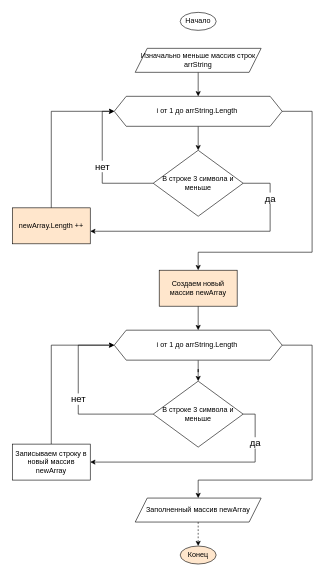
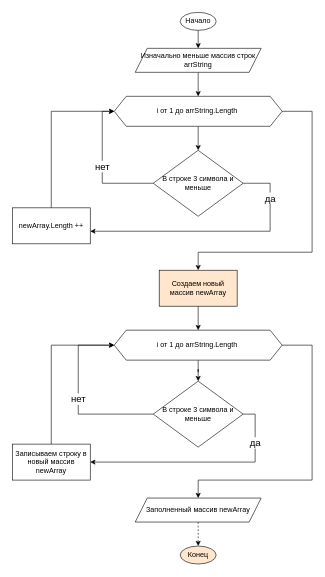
  <mxCell id="0" />
  <mxCell id="1" parent="0" />
  <mxCell id="2" value="Начало" style="ellipse;whiteSpace=wrap;html=1;" vertex="1" parent="1"><mxGeometry x="300" y="20" width="60" height="30" as="geometry" /></mxCell>
  <mxCell id="3" value="" style="edgeStyle=orthogonalEdgeStyle;rounded=0;orthogonalLoop=1;jettySize=auto;html=1;" edge="1" parent="1" source="4" target="7"><mxGeometry relative="1" as="geometry" /></mxCell>
  <mxCell id="4" value="Изначально меньше массив строк arrString" style="shape=parallelogram;perimeter=parallelogramPerimeter;whiteSpace=wrap;html=1;fixedSize=1;" vertex="1" parent="1"><mxGeometry x="225" y="80" width="210" height="40" as="geometry" /></mxCell>
  <mxCell id="5" value="" style="edgeStyle=orthogonalEdgeStyle;rounded=0;orthogonalLoop=1;jettySize=auto;html=1;" edge="1" parent="1" source="7" target="10"><mxGeometry relative="1" as="geometry" /></mxCell>
  <mxCell id="6" style="edgeStyle=orthogonalEdgeStyle;rounded=0;orthogonalLoop=1;jettySize=auto;html=1;entryX=0.5;entryY=0;entryDx=0;entryDy=0;fontSize=16;" edge="1" parent="1" source="7" target="12"><mxGeometry relative="1" as="geometry"><Array as="points"><mxPoint x="520" y="185" /><mxPoint x="520" y="420" /><mxPoint x="330" y="420" /></Array></mxGeometry></mxCell>
  <mxCell id="7" value="i от 1 до arrString.Length&amp;nbsp;" style="shape=hexagon;perimeter=hexagonPerimeter2;whiteSpace=wrap;html=1;fixedSize=1;" vertex="1" parent="1"><mxGeometry x="190" y="160" width="280" height="50" as="geometry" /></mxCell>
  <mxCell id="8" value="да" style="edgeStyle=orthogonalEdgeStyle;rounded=0;orthogonalLoop=1;jettySize=auto;html=1;entryX=1;entryY=0.65;entryDx=0;entryDy=0;entryPerimeter=0;exitX=1;exitY=0.5;exitDx=0;exitDy=0;fontSize=16;" edge="1" parent="1" source="10" target="20"><mxGeometry x="-0.671" relative="1" as="geometry"><Array as="points"><mxPoint x="450" y="305" /><mxPoint x="450" y="385" /></Array><mxPoint as="offset" /></mxGeometry></mxCell>
  <mxCell id="9" value="нет" style="edgeStyle=orthogonalEdgeStyle;rounded=0;orthogonalLoop=1;jettySize=auto;html=1;entryX=0;entryY=0.5;entryDx=0;entryDy=0;fontSize=16;exitX=0;exitY=0.5;exitDx=0;exitDy=0;" edge="1" parent="1" source="10" target="7"><mxGeometry relative="1" as="geometry" /></mxCell>
  <mxCell id="10" value="В строке 3 символа и меньше" style="rhombus;whiteSpace=wrap;html=1;" vertex="1" parent="1"><mxGeometry x="255" y="250" width="150" height="110" as="geometry" /></mxCell>
  <mxCell id="11" style="edgeStyle=orthogonalEdgeStyle;rounded=0;orthogonalLoop=1;jettySize=auto;html=1;entryX=0.5;entryY=0;entryDx=0;entryDy=0;fontSize=16;" edge="1" parent="1" source="12" target="15"><mxGeometry relative="1" as="geometry" /></mxCell>
  <mxCell id="12" value="Создаем новый массив newArray" style="rounded=0;whiteSpace=wrap;html=1;fillColor=#ffe6cc;" vertex="1" parent="1"><mxGeometry x="265" y="450" width="130" height="60" as="geometry" /></mxCell>
  <mxCell id="13" value="" style="edgeStyle=orthogonalEdgeStyle;rounded=0;orthogonalLoop=1;jettySize=auto;html=1;fontSize=16;" edge="1" parent="1" source="15" target="18"><mxGeometry relative="1" as="geometry" /></mxCell>
  <mxCell id="14" style="edgeStyle=orthogonalEdgeStyle;rounded=0;orthogonalLoop=1;jettySize=auto;html=1;fontSize=16;exitX=1;exitY=0.5;exitDx=0;exitDy=0;entryX=0.5;entryY=0;entryDx=0;entryDy=0;" edge="1" parent="1" source="15" target="24"><mxGeometry relative="1" as="geometry"><mxPoint x="330" y="770" as="targetPoint" /><Array as="points"><mxPoint x="520" y="575" /><mxPoint x="520" y="800" /><mxPoint x="330" y="800" /></Array></mxGeometry></mxCell>
  <mxCell id="15" value="i от 1 до arrString.Length&amp;nbsp;" style="shape=hexagon;perimeter=hexagonPerimeter2;whiteSpace=wrap;html=1;fixedSize=1;" vertex="1" parent="1"><mxGeometry x="190" y="550" width="280" height="50" as="geometry" /></mxCell>
  <mxCell id="16" value="да" style="edgeStyle=orthogonalEdgeStyle;rounded=0;orthogonalLoop=1;jettySize=auto;html=1;fontSize=16;exitX=1;exitY=0.5;exitDx=0;exitDy=0;entryX=1;entryY=0.5;entryDx=0;entryDy=0;" edge="1" parent="1" source="18" target="22"><mxGeometry x="-0.639" relative="1" as="geometry"><mxPoint x="140" y="770" as="targetPoint" /><Array as="points"><mxPoint x="425" y="690" /><mxPoint x="425" y="770" /></Array><mxPoint as="offset" /></mxGeometry></mxCell>
  <mxCell id="17" value="нет" style="edgeStyle=orthogonalEdgeStyle;rounded=0;orthogonalLoop=1;jettySize=auto;html=1;entryX=0;entryY=0.5;entryDx=0;entryDy=0;fontSize=16;exitX=0;exitY=0.5;exitDx=0;exitDy=0;" edge="1" parent="1" source="18" target="15"><mxGeometry relative="1" as="geometry"><Array as="points"><mxPoint x="130" y="690" /><mxPoint x="130" y="575" /></Array></mxGeometry></mxCell>
  <mxCell id="18" value="В строке 3 символа и меньше" style="rhombus;whiteSpace=wrap;html=1;" vertex="1" parent="1"><mxGeometry x="255" y="635" width="150" height="110" as="geometry" /></mxCell>
  <mxCell id="19" style="edgeStyle=orthogonalEdgeStyle;rounded=0;orthogonalLoop=1;jettySize=auto;html=1;entryX=0;entryY=0.5;entryDx=0;entryDy=0;fontSize=16;exitX=0.5;exitY=0;exitDx=0;exitDy=0;" edge="1" parent="1" source="20" target="7"><mxGeometry relative="1" as="geometry" /></mxCell>
- <mxCell id="20" value="newArray.Length ++" style="rounded=0;whiteSpace=wrap;html=1;fillColor=#ffe6cc;" vertex="1" parent="1"><mxGeometry x="20" y="346" width="130" height="60" as="geometry" /></mxCell>
+ <mxCell id="20" value="newArray.Length ++" style="rounded=0;whiteSpace=wrap;html=1;" vertex="1" parent="1"><mxGeometry x="20" y="346" width="130" height="60" as="geometry" /></mxCell>
  <mxCell id="21" style="edgeStyle=orthogonalEdgeStyle;rounded=0;orthogonalLoop=1;jettySize=auto;html=1;entryX=0;entryY=0.5;entryDx=0;entryDy=0;fontSize=16;exitX=0.5;exitY=0;exitDx=0;exitDy=0;" edge="1" parent="1" source="22" target="15"><mxGeometry relative="1" as="geometry" /></mxCell>
  <mxCell id="22" value="Записываем строку в новый массив newArray" style="rounded=0;whiteSpace=wrap;html=1;" vertex="1" parent="1"><mxGeometry x="20" y="740" width="130" height="60" as="geometry" /></mxCell>
  <mxCell id="23" style="edgeStyle=orthogonalEdgeStyle;rounded=0;orthogonalLoop=1;jettySize=auto;html=1;entryX=0.5;entryY=0;entryDx=0;entryDy=0;fontSize=16;dashed=1;" edge="1" parent="1" source="24" target="25"><mxGeometry relative="1" as="geometry" /></mxCell>
  <mxCell id="24" value="Заполненный массив newArray" style="shape=parallelogram;perimeter=parallelogramPerimeter;whiteSpace=wrap;html=1;fixedSize=1;" vertex="1" parent="1"><mxGeometry x="225" y="830" width="210" height="40" as="geometry" /></mxCell>
  <mxCell id="25" value="Конец" style="ellipse;whiteSpace=wrap;html=1;fillColor=#ffe6cc;" vertex="1" parent="1"><mxGeometry x="300" y="910" width="60" height="30" as="geometry" /></mxCell>
+ <mxCell id="26" value="" style="endArrow=classic;html=1;rounded=0;exitX=0.5;exitY=1;exitDx=0;exitDy=0;entryX=0.5;entryY=0;entryDx=0;entryDy=0;" edge="1" parent="1" source="2" target="4"><mxGeometry width="50" height="50" relative="1" as="geometry"><mxPoint x="330" y="230" as="sourcePoint" /><mxPoint x="400" y="240" as="targetPoint" /></mxGeometry></mxCell>
